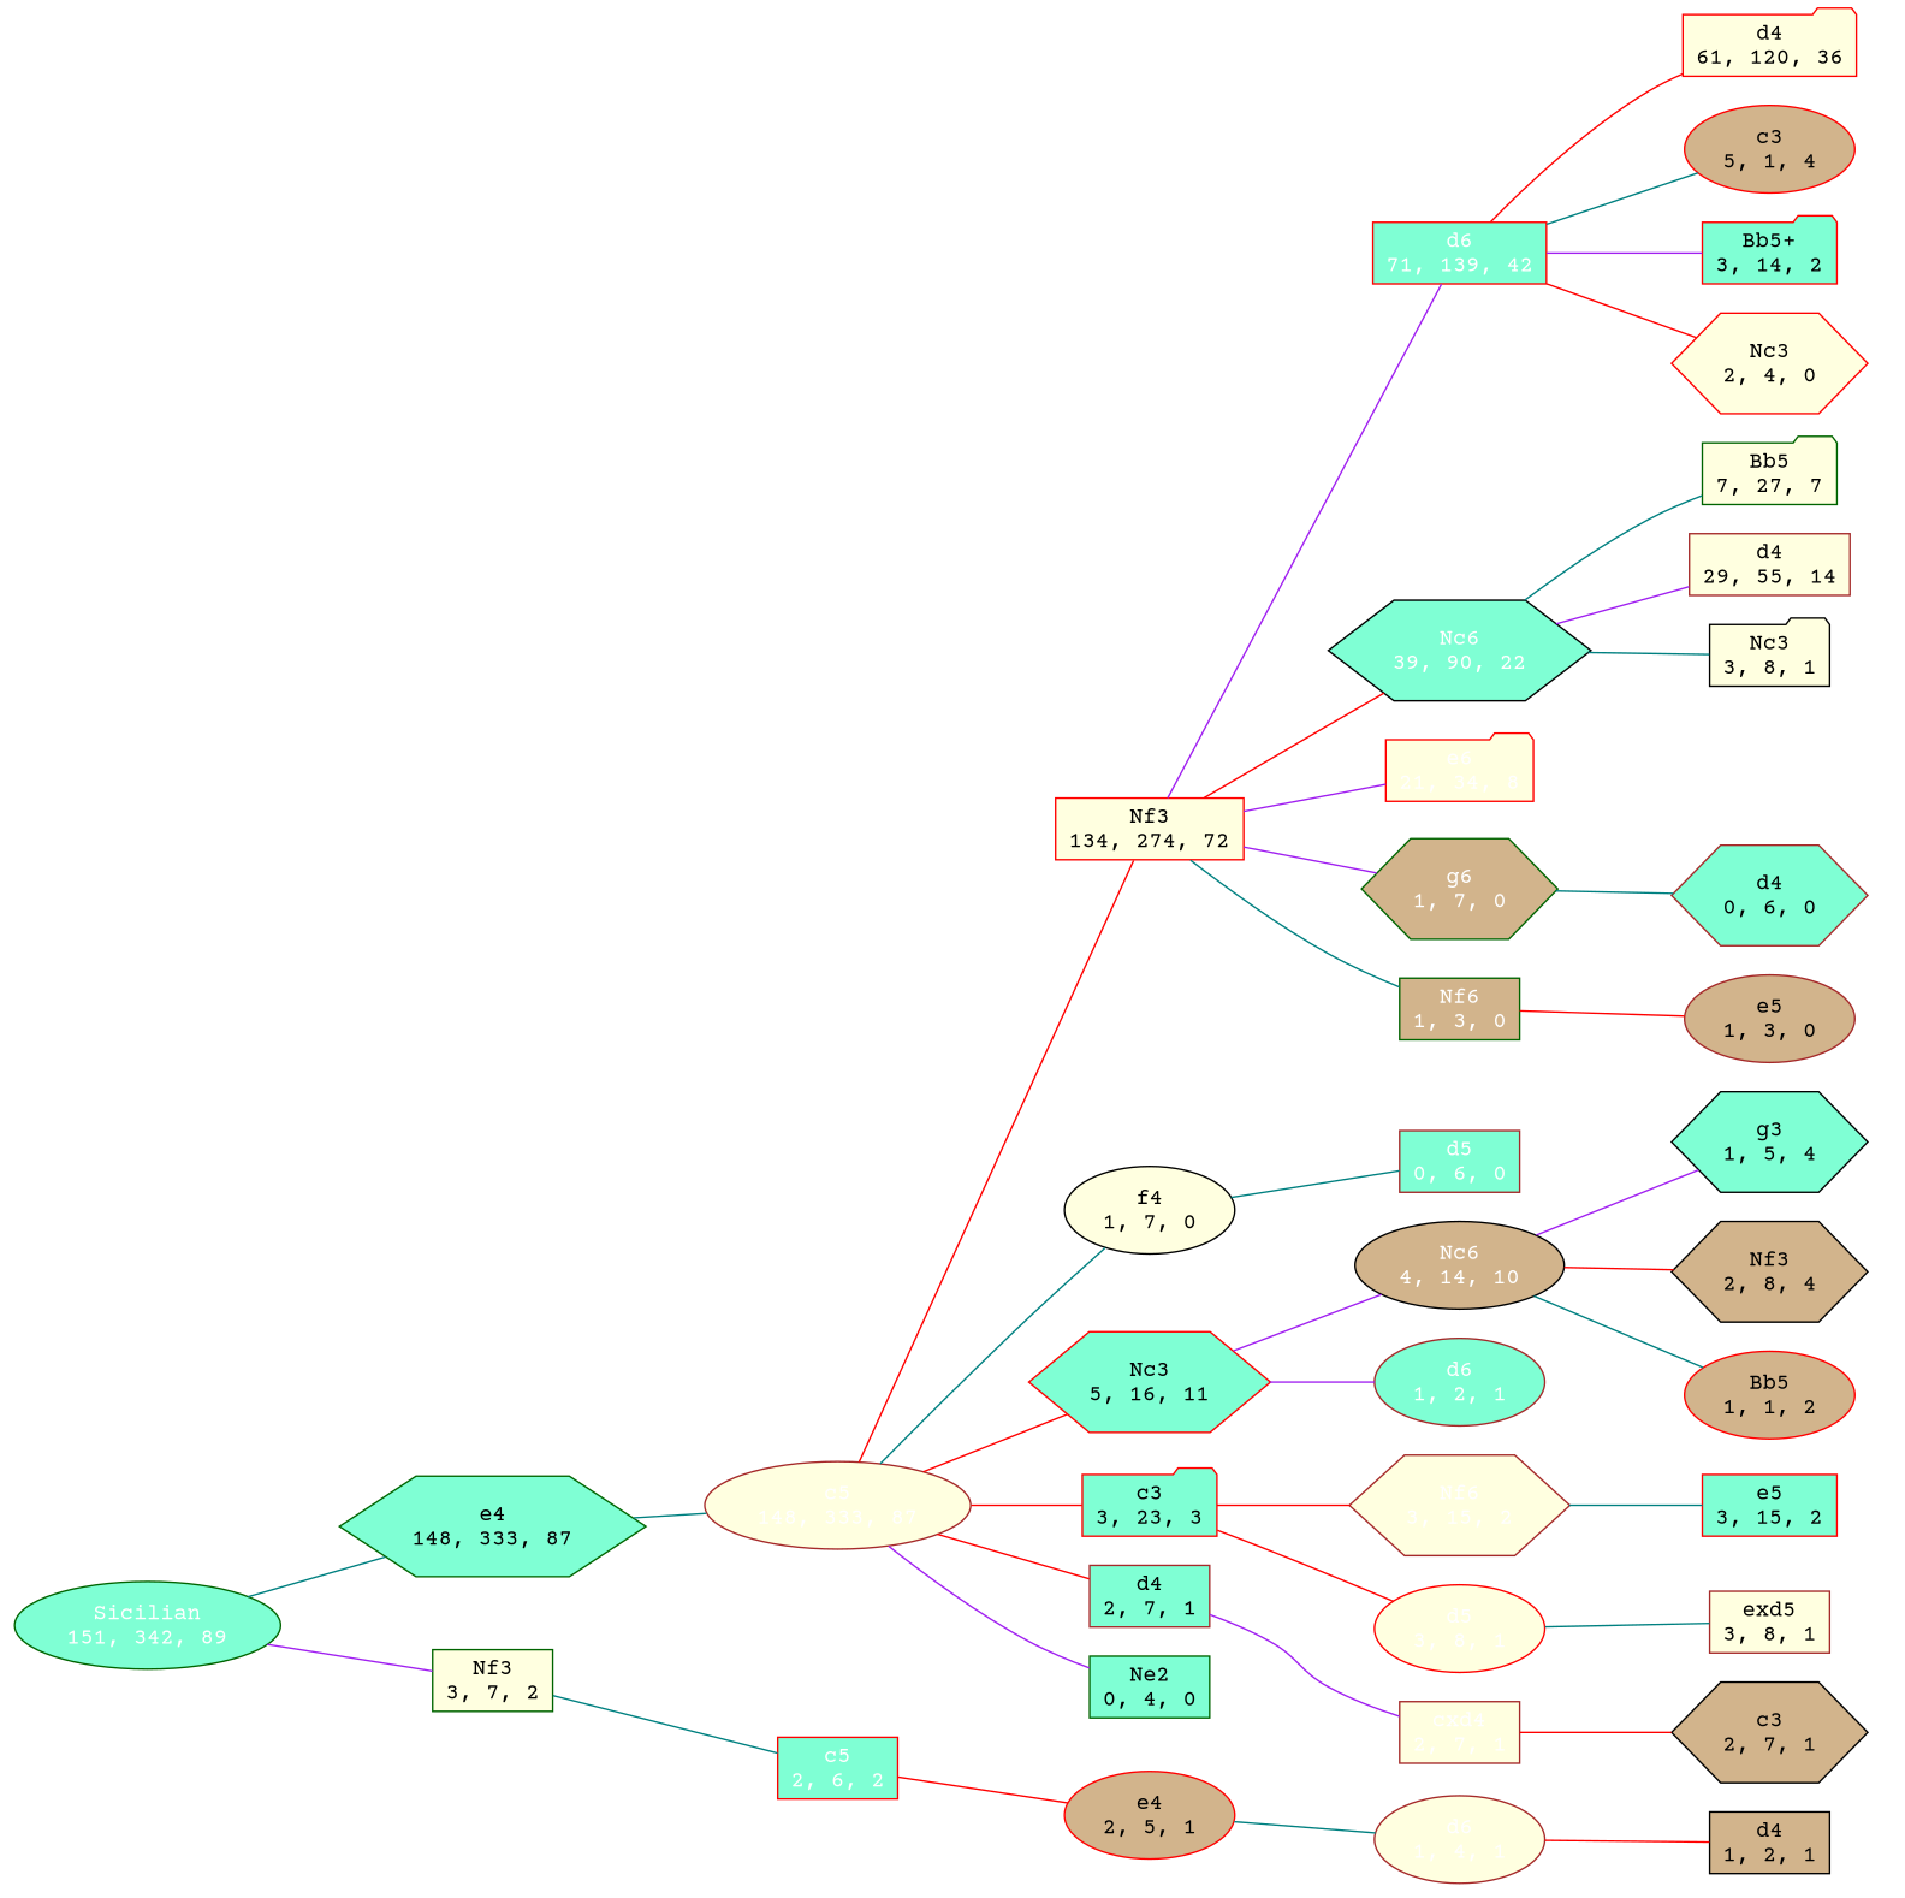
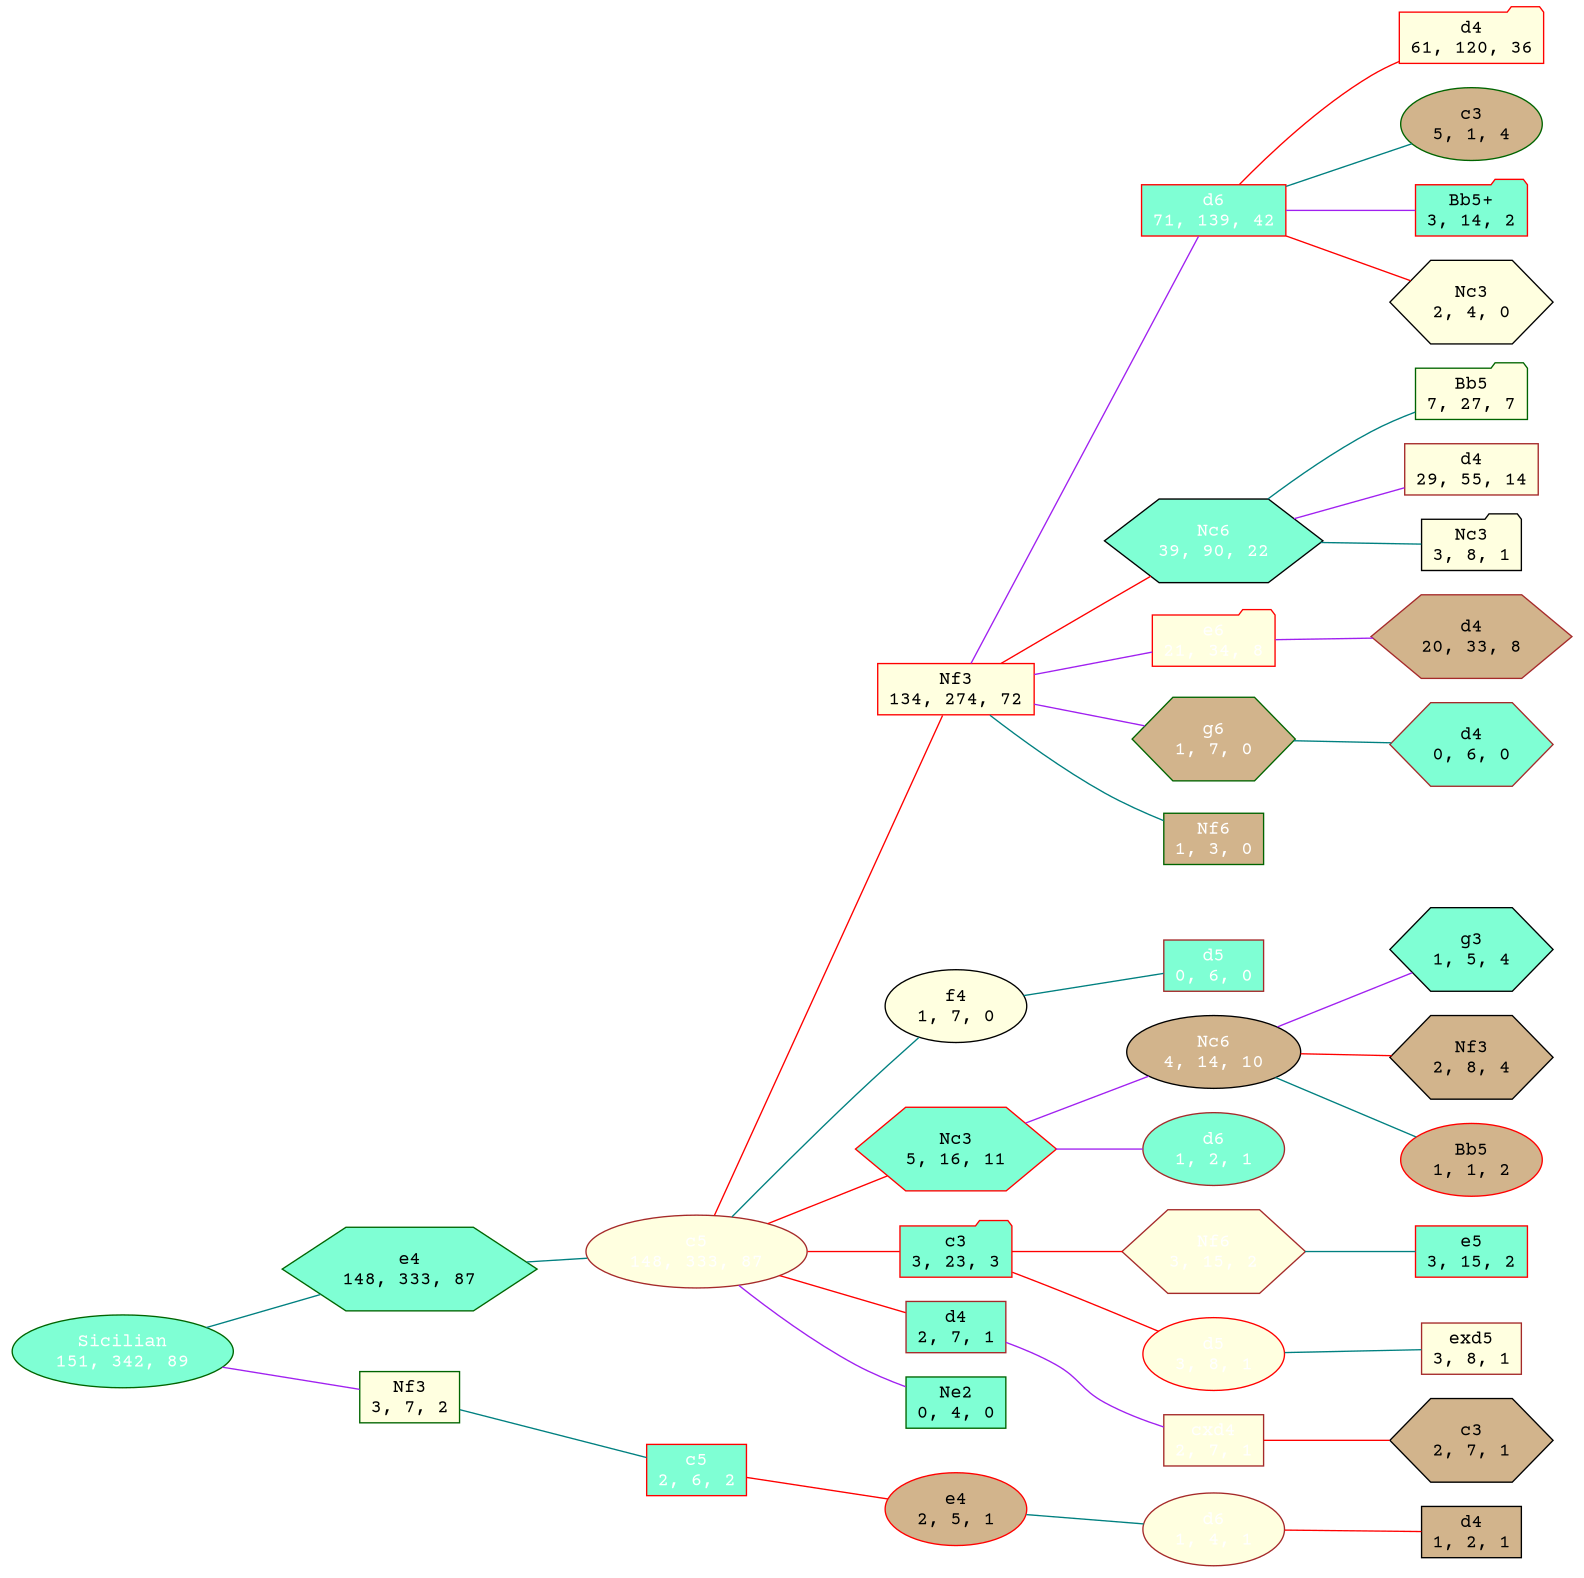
  graph {
    fontname="Courier Prime"
    rankdir=LR
    node [color=red fillcolor=aquamarine fontname="Courier Prime" shape=box style=filled]
    edge [color=teal fontname="Courier Prime"]
    n1 [color=darkgreen fontcolor=white label="Sicilian\n151, 342, 89" shape=ellipse]
    n2 [color=darkgreen label="e4\n148, 333, 87" shape=hexagon]
    n3 [color=darkgreen fillcolor=lightyellow label="Nf3\n3, 7, 2"]
    n4 [color=brown fillcolor=lightyellow fontcolor=white label="c5\n148, 333, 87" shape=ellipse]
    n5 [fontcolor=white label="c5\n2, 6, 2"]
    n6 [fillcolor=lightyellow label="Nf3\n134, 274, 72"]
    n7 [color=black fillcolor=lightyellow label="f4\n1, 7, 0" shape=ellipse]
    n8 [label="Nc3\n5, 16, 11" shape=hexagon]
    n9 [label="c3\n3, 23, 3" shape=folder]
    n10 [color=brown label="d4\n2, 7, 1"]
    n11 [color=darkgreen label="Ne2\n0, 4, 0"]
    n12 [fontcolor=white label="d6\n71, 139, 42"]
    n13 [color=black fontcolor=white label="Nc6\n39, 90, 22" shape=hexagon]
    n14 [fillcolor=lightyellow fontcolor=white label="e6\n21, 34, 8" shape=folder]
    n15 [color=darkgreen fillcolor=tan fontcolor=white label="g6\n1, 7, 0" shape=hexagon]
    n16 [color=darkgreen fillcolor=tan fontcolor=white label="Nf6\n1, 3, 0"]
    n17 [color=brown fontcolor=white label="d5\n0, 6, 0"]
    n18 [color=black fillcolor=tan fontcolor=white label="Nc6\n4, 14, 10" shape=ellipse]
    n19 [color=brown fontcolor=white label="d6\n1, 2, 1" shape=ellipse]
    n20 [color=brown fillcolor=lightyellow fontcolor=white label="Nf6\n3, 15, 2" shape=hexagon]
    n21 [fillcolor=lightyellow fontcolor=white label="d5\n3, 8, 1" shape=ellipse]
    n22 [color=brown fillcolor=lightyellow fontcolor=white label="cxd4\n2, 7, 1"]
    n23 [fillcolor=lightyellow label="d4\n61, 120, 36" shape=folder]
-   n24 [fillcolor=tan label="c3\n5, 1, 4" shape=ellipse]
+   n24 [color=darkgreen fillcolor=tan label="c3\n5, 1, 4" shape=ellipse]
    n25 [label="Bb5+\n3, 14, 2" shape=folder]
-   n26 [fillcolor=lightyellow label="Nc3\n2, 4, 0" shape=hexagon]
+   n26 [color=black fillcolor=lightyellow label="Nc3\n2, 4, 0" shape=hexagon]
    n27 [color=darkgreen fillcolor=lightyellow label="Bb5\n7, 27, 7" shape=folder]
    n28 [color=brown fillcolor=lightyellow label="d4\n29, 55, 14"]
    n29 [color=black fillcolor=lightyellow label="Nc3\n3, 8, 1" shape=folder]
+   n30 [color=brown fillcolor=tan label="d4\n20, 33, 8" shape=hexagon]
    n31 [color=brown label="d4\n0, 6, 0" shape=hexagon]
-   n32 [color=brown fillcolor=tan label="e5\n1, 3, 0" shape=ellipse]
    n33 [color=black label="g3\n1, 5, 4" shape=hexagon]
    n34 [color=black fillcolor=tan label="Nf3\n2, 8, 4" shape=hexagon]
    n35 [fillcolor=tan label="Bb5\n1, 1, 2" shape=ellipse]
    n36 [label="e5\n3, 15, 2"]
    n37 [color=brown fillcolor=lightyellow label="exd5\n3, 8, 1"]
    n38 [fillcolor=tan label="e4\n2, 5, 1" shape=ellipse]
    n39 [color=brown fillcolor=lightyellow fontcolor=white label="d6\n1, 4, 1" shape=ellipse]
    n40 [color=black fillcolor=tan label="d4\n1, 2, 1"]
    n41 [color=black fillcolor=tan label="c3\n2, 7, 1" shape=hexagon]
    n1 -- n2
    n1 -- n3 [color=purple]
    n2 -- n4
    n3 -- n5
    n4 -- n6 [color=red]
    n4 -- n7
    n4 -- n8 [color=red]
    n4 -- n9 [color=red]
    n4 -- n10 [color=red]
    n4 -- n11 [color=purple]
    n5 -- n38 [color=red]
    n6 -- n12 [color=purple]
    n6 -- n13 [color=red]
    n6 -- n14 [color=purple]
    n6 -- n15 [color=purple]
    n6 -- n16
    n7 -- n17
    n8 -- n18 [color=purple]
    n8 -- n19 [color=purple]
    n9 -- n20 [color=red]
    n9 -- n21 [color=red]
    n10 -- n22 [color=purple]
    n12 -- n23 [color=red]
    n12 -- n24
    n12 -- n25 [color=purple]
    n12 -- n26 [color=red]
    n13 -- n27
    n13 -- n28 [color=purple]
    n13 -- n29
+   n14 -- n30 [color=purple]
    n15 -- n31
-   n16 -- n32 [color=red]
    n18 -- n33 [color=purple]
    n18 -- n34 [color=red]
    n18 -- n35
    n20 -- n36
    n21 -- n37
    n22 -- n41 [color=red]
    n38 -- n39
    n39 -- n40 [color=red]
  }
